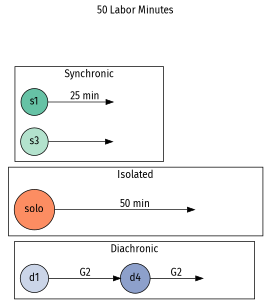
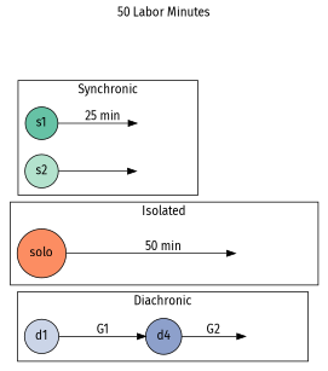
  digraph {
    fontname="Fira Sans"
    label="50 Labor Minutes"
    labelloc=t
    rankdir=LR
    node [fontname="Fira Sans" style=filled]
    edge [fontname="Fira Sans"]
    d1 [fillcolor="#cbd5e8" shape=circle]
    n2 [fillcolor="#8DA0CB" label=d4 shape=circle]
    dinv1 [style=invis width=0]
    solo [fillcolor="#FC8D62" shape=circle]
    soloinv1 [style=invis width=0]
    s1 [fillcolor="#66C2A5" shape=circle]
    sinv1 [style=invis width=0]
-   s2 [fillcolor="#b3e2cd" shape=circle label=s3]
+   s2 [fillcolor="#b3e2cd" shape=circle]
    sinv2 [style=invis width=0]
    solo2 [style=invis width=0]
    subgraph cluster_1 {
      label=Diachronic
      d1
      n2
      dinv1
    }
    subgraph cluster_2 {
      label=Isolated
      solo
      soloinv1
    }
    subgraph cluster_3 {
      label=Synchronic
      s1
      sinv1
      s2
      sinv2
    }
-   d1 -> n2 [label=G2]
+   d1 -> n2 [label=G1]
    n2 -> dinv1 [label=G2]
    solo -> soloinv1 [label="50 min" minlen=2]
    s1 -> sinv1 [label="25 min"]
    s2 -> sinv2
  }
